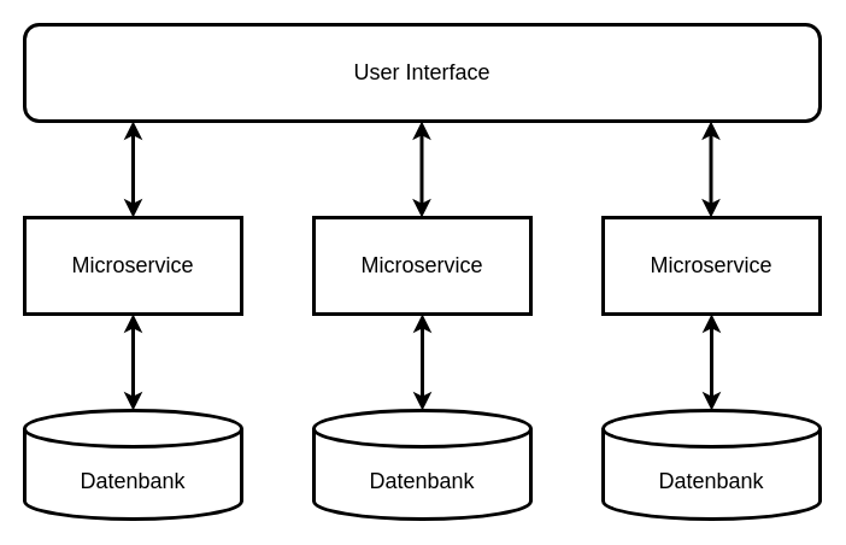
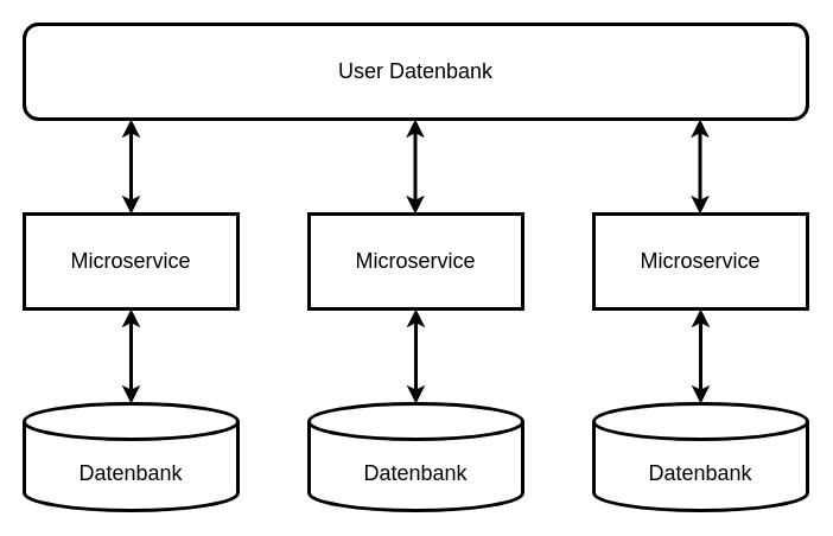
  <mxCell id="0" />
  <mxCell id="1" parent="0" />
  <mxCell id="2" value="&lt;br&gt;&lt;br&gt;&lt;font style=&quot;font-size: 18px&quot;&gt;Datenbank&lt;/font&gt;" style="strokeWidth=3;html=1;shape=mxgraph.flowchart.database;whiteSpace=wrap;" vertex="1" parent="1"><mxGeometry x="20" y="340" width="180" height="90" as="geometry" /></mxCell>
  <mxCell id="3" value="&lt;font style=&quot;font-size: 18px&quot;&gt;Microservice&lt;/font&gt;" style="rounded=0;whiteSpace=wrap;html=1;strokeWidth=3;" vertex="1" parent="1"><mxGeometry x="20" y="180" width="180" height="80" as="geometry" /></mxCell>
- <mxCell id="4" value="User Interface" style="rounded=1;whiteSpace=wrap;html=1;fontSize=18;strokeWidth=3;" vertex="1" parent="1"><mxGeometry x="20" y="20" width="660" height="80" as="geometry" /></mxCell>
+ <mxCell id="4" value="User Datenbank" style="rounded=1;whiteSpace=wrap;html=1;fontSize=18;strokeWidth=3;" vertex="1" parent="1"><mxGeometry x="20" y="20" width="660" height="80" as="geometry" /></mxCell>
  <mxCell id="5" value="" style="endArrow=classic;startArrow=classic;html=1;rounded=0;fontSize=18;strokeWidth=3;entryX=0.5;entryY=0;entryDx=0;entryDy=0;" edge="1" parent="1" target="3"><mxGeometry width="50" height="50" relative="1" as="geometry"><mxPoint x="110" y="100" as="sourcePoint" /><mxPoint x="250" y="140" as="targetPoint" /></mxGeometry></mxCell>
  <mxCell id="6" value="" style="endArrow=classic;startArrow=classic;html=1;rounded=0;fontSize=18;entryX=0.5;entryY=1;entryDx=0;entryDy=0;strokeWidth=3;" edge="1" parent="1" source="2" target="3"><mxGeometry width="50" height="50" relative="1" as="geometry"><mxPoint x="120" y="150" as="sourcePoint" /><mxPoint x="120" y="110" as="targetPoint" /></mxGeometry></mxCell>
  <mxCell id="7" value="&lt;br&gt;&lt;br&gt;&lt;font style=&quot;font-size: 18px&quot;&gt;Datenbank&lt;/font&gt;" style="strokeWidth=3;html=1;shape=mxgraph.flowchart.database;whiteSpace=wrap;" vertex="1" parent="1"><mxGeometry x="260" y="340" width="180" height="90" as="geometry" /></mxCell>
  <mxCell id="8" value="&lt;font style=&quot;font-size: 18px&quot;&gt;Microservice&lt;/font&gt;" style="rounded=0;whiteSpace=wrap;html=1;strokeWidth=3;" vertex="1" parent="1"><mxGeometry x="260" y="180" width="180" height="80" as="geometry" /></mxCell>
  <mxCell id="9" value="" style="endArrow=classic;startArrow=classic;html=1;rounded=0;fontSize=18;entryX=0.5;entryY=1;entryDx=0;entryDy=0;strokeWidth=3;" edge="1" parent="1" source="7" target="8"><mxGeometry width="50" height="50" relative="1" as="geometry"><mxPoint x="360" y="150" as="sourcePoint" /><mxPoint x="360" y="110" as="targetPoint" /></mxGeometry></mxCell>
  <mxCell id="10" value="&lt;br&gt;&lt;br&gt;&lt;font style=&quot;font-size: 18px&quot;&gt;Datenbank&lt;/font&gt;" style="strokeWidth=3;html=1;shape=mxgraph.flowchart.database;whiteSpace=wrap;" vertex="1" parent="1"><mxGeometry x="500" y="340" width="180" height="90" as="geometry" /></mxCell>
  <mxCell id="11" value="&lt;font style=&quot;font-size: 18px&quot;&gt;Microservice&lt;/font&gt;" style="rounded=0;whiteSpace=wrap;html=1;strokeWidth=3;" vertex="1" parent="1"><mxGeometry x="500" y="180" width="180" height="80" as="geometry" /></mxCell>
  <mxCell id="12" value="" style="endArrow=classic;startArrow=classic;html=1;rounded=0;fontSize=18;entryX=0.5;entryY=1;entryDx=0;entryDy=0;strokeWidth=3;" edge="1" parent="1" source="10" target="11"><mxGeometry width="50" height="50" relative="1" as="geometry"><mxPoint x="600" y="150" as="sourcePoint" /><mxPoint x="600" y="110" as="targetPoint" /></mxGeometry></mxCell>
  <mxCell id="13" value="" style="endArrow=classic;startArrow=classic;html=1;rounded=0;fontSize=18;strokeWidth=3;entryX=0.5;entryY=0;entryDx=0;entryDy=0;" edge="1" parent="1"><mxGeometry width="50" height="50" relative="1" as="geometry"><mxPoint x="349.5" y="100" as="sourcePoint" /><mxPoint x="349.5" y="180" as="targetPoint" /></mxGeometry></mxCell>
  <mxCell id="14" value="" style="endArrow=classic;startArrow=classic;html=1;rounded=0;fontSize=18;strokeWidth=3;entryX=0.5;entryY=0;entryDx=0;entryDy=0;" edge="1" parent="1"><mxGeometry width="50" height="50" relative="1" as="geometry"><mxPoint x="589.5" y="100" as="sourcePoint" /><mxPoint x="589.5" y="180" as="targetPoint" /></mxGeometry></mxCell>
